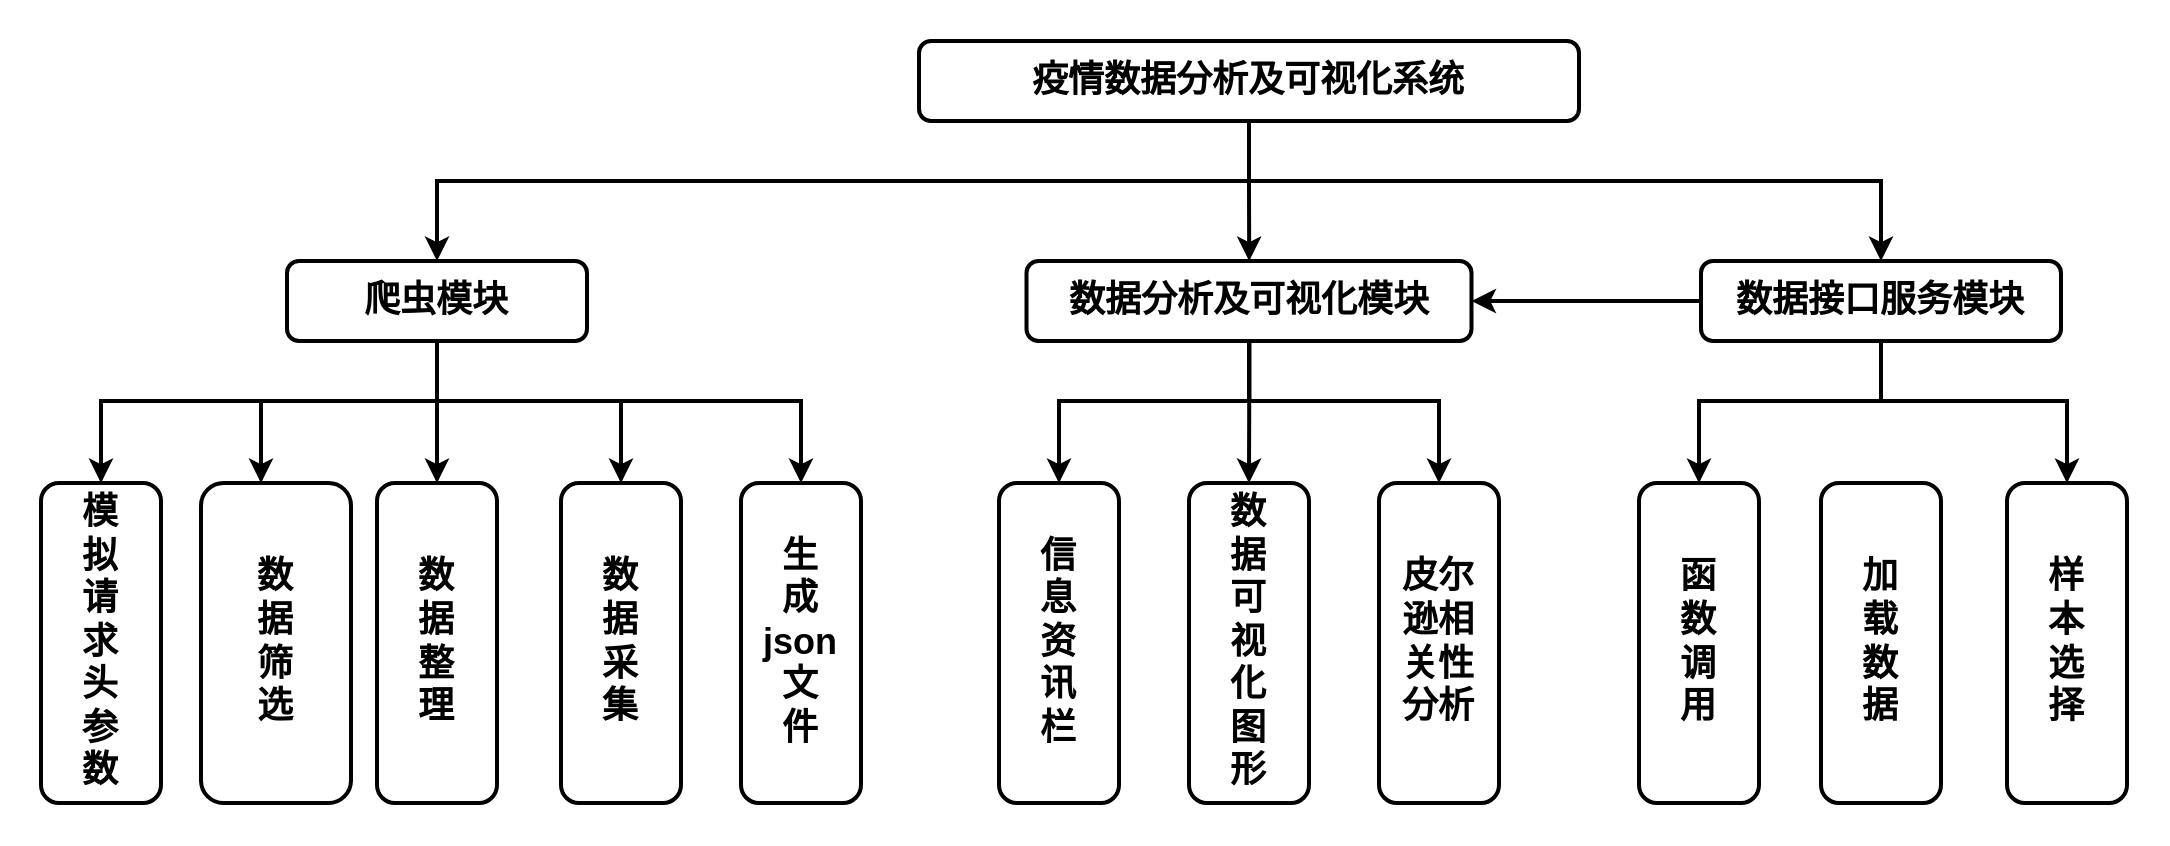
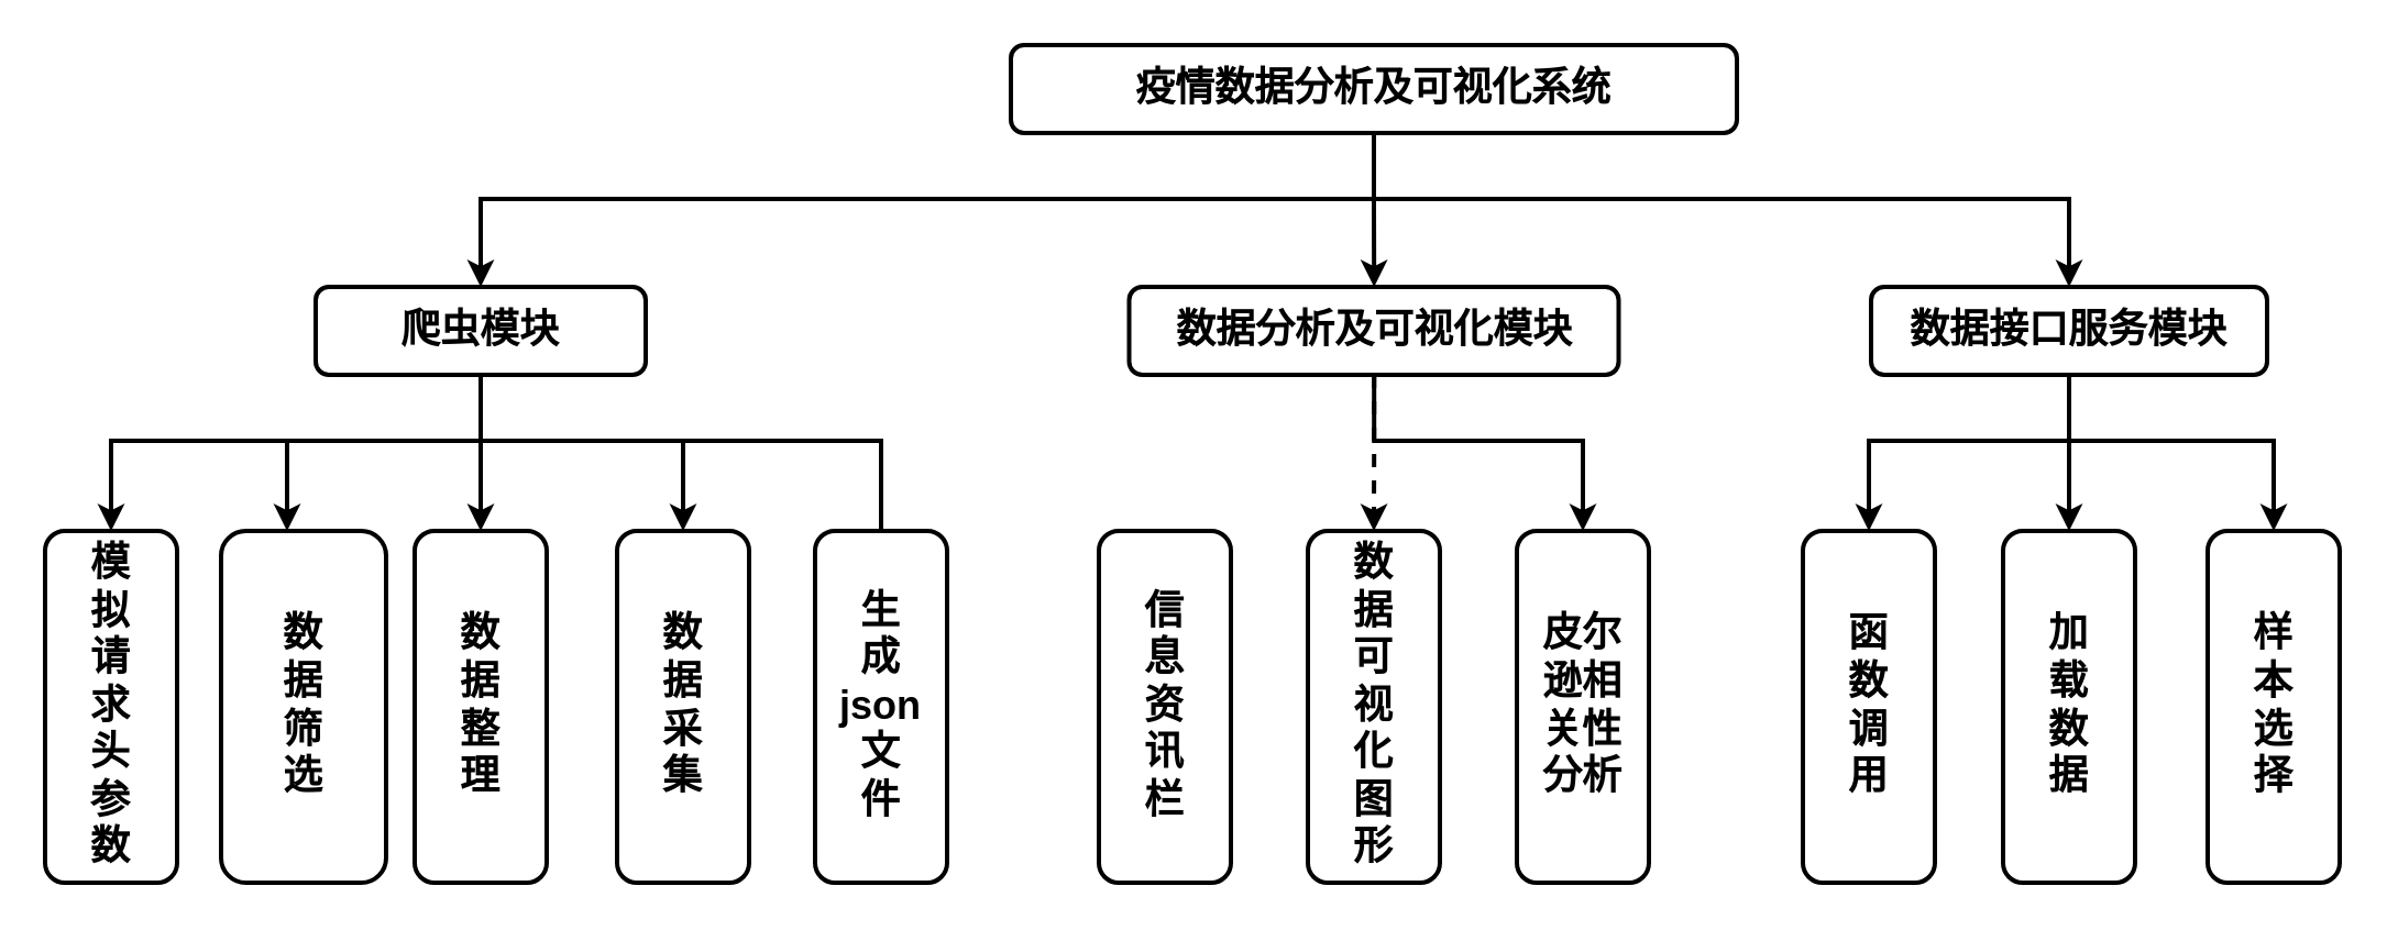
  <mxCell id="0" />
  <mxCell id="1" parent="0" />
  <mxCell id="2" value="" style="edgeStyle=orthogonalEdgeStyle;rounded=0;orthogonalLoop=1;jettySize=auto;html=1;fontSize=18;strokeWidth=2;fontStyle=1" edge="1" parent="1" source="5" target="9"><mxGeometry relative="1" as="geometry" /></mxCell>
  <mxCell id="3" value="" style="edgeStyle=orthogonalEdgeStyle;rounded=0;orthogonalLoop=1;jettySize=auto;html=1;fontSize=18;strokeWidth=2;fontStyle=1" edge="1" parent="1" source="5" target="15"><mxGeometry relative="1" as="geometry"><Array as="points"><mxPoint x="624" y="90" /><mxPoint x="218" y="90" /></Array></mxGeometry></mxCell>
  <mxCell id="4" value="" style="edgeStyle=orthogonalEdgeStyle;rounded=0;orthogonalLoop=1;jettySize=auto;html=1;fontSize=18;strokeWidth=2;fontStyle=1" edge="1" parent="1" source="5" target="19"><mxGeometry relative="1" as="geometry"><Array as="points"><mxPoint x="624" y="90" /><mxPoint x="940" y="90" /></Array></mxGeometry></mxCell>
  <mxCell id="5" value="&lt;font style=&quot;font-size: 18px;&quot;&gt;疫情数据分析及可视化系统&lt;/font&gt;" style="rounded=1;whiteSpace=wrap;html=1;strokeWidth=2;fontSize=18;fontStyle=1" vertex="1" parent="1"><mxGeometry x="459" y="20" width="330" height="40" as="geometry" /></mxCell>
- <mxCell id="6" value="" style="edgeStyle=orthogonalEdgeStyle;rounded=0;orthogonalLoop=1;jettySize=auto;html=1;fontSize=18;strokeWidth=2;fontStyle=1" edge="1" parent="1" source="9" target="25"><mxGeometry relative="1" as="geometry"><Array as="points"><mxPoint x="624" y="200" /><mxPoint x="529" y="200" /></Array></mxGeometry></mxCell>
  <mxCell id="7" value="" style="edgeStyle=orthogonalEdgeStyle;rounded=0;orthogonalLoop=1;jettySize=auto;html=1;fontSize=18;strokeWidth=2;fontStyle=1" edge="1" parent="1" source="9" target="26"><mxGeometry relative="1" as="geometry"><Array as="points"><mxPoint x="624" y="200" /><mxPoint x="719" y="200" /></Array></mxGeometry></mxCell>
- <mxCell id="8" value="" style="edgeStyle=orthogonalEdgeStyle;rounded=0;orthogonalLoop=1;jettySize=auto;html=1;fontSize=18;strokeWidth=2;fontStyle=1" edge="1" parent="1" source="9" target="27"><mxGeometry relative="1" as="geometry" /></mxCell>
+ <mxCell id="8" value="" style="edgeStyle=orthogonalEdgeStyle;rounded=0;orthogonalLoop=1;jettySize=auto;html=1;fontSize=18;strokeWidth=2;fontStyle=1;dashed=1;" edge="1" parent="1" source="9" target="27"><mxGeometry relative="1" as="geometry" /></mxCell>
  <mxCell id="9" value="&lt;font style=&quot;font-size: 18px;&quot;&gt;数据分析及可视化模块&lt;/font&gt;" style="whiteSpace=wrap;html=1;rounded=1;strokeWidth=2;fontSize=18;fontStyle=1" vertex="1" parent="1"><mxGeometry x="512.75" y="130" width="222.5" height="40" as="geometry" /></mxCell>
  <mxCell id="10" value="" style="edgeStyle=orthogonalEdgeStyle;rounded=0;orthogonalLoop=1;jettySize=auto;html=1;fontSize=18;strokeWidth=2;fontStyle=1" edge="1" parent="1" source="15" target="20"><mxGeometry relative="1" as="geometry"><Array as="points"><mxPoint x="218" y="220" /><mxPoint x="218" y="220" /></Array></mxGeometry></mxCell>
  <mxCell id="11" value="" style="edgeStyle=orthogonalEdgeStyle;rounded=0;orthogonalLoop=1;jettySize=auto;html=1;fontSize=18;strokeWidth=2;fontStyle=1" edge="1" parent="1" source="15" target="21"><mxGeometry relative="1" as="geometry"><Array as="points"><mxPoint x="218" y="200" /><mxPoint x="130" y="200" /></Array></mxGeometry></mxCell>
  <mxCell id="12" value="" style="edgeStyle=orthogonalEdgeStyle;rounded=0;orthogonalLoop=1;jettySize=auto;html=1;fontSize=18;strokeWidth=2;fontStyle=1" edge="1" parent="1" source="15" target="22"><mxGeometry relative="1" as="geometry"><Array as="points"><mxPoint x="218" y="200" /><mxPoint x="310" y="200" /></Array></mxGeometry></mxCell>
- <mxCell id="13" value="" style="edgeStyle=orthogonalEdgeStyle;rounded=0;orthogonalLoop=1;jettySize=auto;html=1;fontSize=18;strokeWidth=2;fontStyle=1" edge="1" parent="1" source="15" target="23"><mxGeometry relative="1" as="geometry"><Array as="points"><mxPoint x="218" y="200" /><mxPoint x="400" y="200" /></Array></mxGeometry></mxCell>
+ <mxCell id="13" value="" style="edgeStyle=orthogonalEdgeStyle;rounded=0;orthogonalLoop=1;jettySize=auto;html=1;fontSize=18;strokeWidth=2;fontStyle=1;endArrow=none;" edge="1" parent="1" source="15" target="23"><mxGeometry relative="1" as="geometry"><Array as="points"><mxPoint x="218" y="200" /><mxPoint x="400" y="200" /></Array></mxGeometry></mxCell>
  <mxCell id="14" value="" style="edgeStyle=orthogonalEdgeStyle;rounded=0;orthogonalLoop=1;jettySize=auto;html=1;fontSize=18;strokeWidth=2;fontStyle=1" edge="1" parent="1" source="15" target="24"><mxGeometry relative="1" as="geometry"><Array as="points"><mxPoint x="218" y="200" /><mxPoint x="50" y="200" /></Array></mxGeometry></mxCell>
  <mxCell id="15" value="&lt;font style=&quot;font-size: 18px;&quot;&gt;爬虫模块&lt;/font&gt;" style="whiteSpace=wrap;html=1;rounded=1;strokeWidth=2;fontSize=18;fontStyle=1" vertex="1" parent="1"><mxGeometry x="143" y="130" width="150" height="40" as="geometry" /></mxCell>
- <mxCell id="16" value="" style="edgeStyle=orthogonalEdgeStyle;rounded=0;orthogonalLoop=1;jettySize=auto;html=1;fontSize=18;strokeWidth=2;fontStyle=1;" edge="1" parent="1" source="19" target="9"><mxGeometry relative="1" as="geometry" /></mxCell>
+ <mxCell id="16" value="" style="edgeStyle=orthogonalEdgeStyle;rounded=0;orthogonalLoop=1;jettySize=auto;html=1;fontSize=18;strokeWidth=2;fontStyle=1" edge="1" parent="1" source="19" target="28"><mxGeometry relative="1" as="geometry" /></mxCell>
  <mxCell id="17" value="" style="edgeStyle=orthogonalEdgeStyle;rounded=0;orthogonalLoop=1;jettySize=auto;html=1;fontSize=18;strokeWidth=2;fontStyle=1" edge="1" parent="1" source="19" target="29"><mxGeometry relative="1" as="geometry"><Array as="points"><mxPoint x="940" y="200" /><mxPoint x="849" y="200" /></Array></mxGeometry></mxCell>
  <mxCell id="18" value="" style="edgeStyle=orthogonalEdgeStyle;rounded=0;orthogonalLoop=1;jettySize=auto;html=1;fontSize=18;strokeWidth=2;fontStyle=1" edge="1" parent="1" source="19" target="30"><mxGeometry relative="1" as="geometry"><Array as="points"><mxPoint x="940" y="200" /><mxPoint x="1033" y="200" /></Array></mxGeometry></mxCell>
  <mxCell id="19" value="&lt;font style=&quot;font-size: 18px;&quot;&gt;数据接口服务模块&lt;/font&gt;" style="whiteSpace=wrap;html=1;rounded=1;strokeWidth=2;fontSize=18;fontStyle=1" vertex="1" parent="1"><mxGeometry x="850" y="130" width="180" height="40" as="geometry" /></mxCell>
  <mxCell id="20" value="数&lt;br&gt;据&lt;br&gt;整&lt;br&gt;理" style="whiteSpace=wrap;html=1;rounded=1;strokeWidth=2;fontSize=18;fontStyle=1" vertex="1" parent="1"><mxGeometry x="188" y="241" width="60" height="160" as="geometry" /></mxCell>
  <mxCell id="21" value="数&lt;br&gt;据&lt;br&gt;筛&lt;br&gt;选" style="whiteSpace=wrap;html=1;rounded=1;strokeWidth=2;fontSize=18;fontStyle=1" vertex="1" parent="1"><mxGeometry x="100" y="241" width="75" height="160" as="geometry" /></mxCell>
  <mxCell id="22" value="数&lt;br&gt;据&lt;br&gt;采&lt;br&gt;集" style="whiteSpace=wrap;html=1;rounded=1;strokeWidth=2;fontSize=18;fontStyle=1" vertex="1" parent="1"><mxGeometry x="280" y="241" width="60" height="160" as="geometry" /></mxCell>
  <mxCell id="23" value="生&lt;br&gt;成&lt;br&gt;json&lt;br&gt;文&lt;br&gt;件" style="whiteSpace=wrap;html=1;rounded=1;strokeWidth=2;fontSize=18;fontStyle=1" vertex="1" parent="1"><mxGeometry x="370" y="241" width="60" height="160" as="geometry" /></mxCell>
  <mxCell id="24" value="模&lt;br&gt;拟&lt;br&gt;请&lt;br&gt;求&lt;br&gt;头&lt;br&gt;参&lt;br&gt;数" style="whiteSpace=wrap;html=1;rounded=1;strokeWidth=2;fontSize=18;fontStyle=1" vertex="1" parent="1"><mxGeometry x="20" y="241" width="60" height="160" as="geometry" /></mxCell>
  <mxCell id="25" value="信&lt;br&gt;息&lt;br&gt;资&lt;br&gt;讯&lt;br&gt;栏" style="whiteSpace=wrap;html=1;rounded=1;strokeWidth=2;fontSize=18;fontStyle=1" vertex="1" parent="1"><mxGeometry x="499" y="241" width="60" height="160" as="geometry" /></mxCell>
  <mxCell id="26" value="皮尔&lt;br&gt;逊相&lt;br&gt;关性&lt;br&gt;分析" style="whiteSpace=wrap;html=1;rounded=1;strokeWidth=2;fontSize=18;fontStyle=1" vertex="1" parent="1"><mxGeometry x="689" y="241" width="60" height="160" as="geometry" /></mxCell>
  <mxCell id="27" value="数&lt;br&gt;据&lt;br&gt;可&lt;br&gt;视&lt;br&gt;化&lt;br&gt;图&lt;br&gt;形" style="whiteSpace=wrap;html=1;rounded=1;strokeWidth=2;fontSize=18;fontStyle=1" vertex="1" parent="1"><mxGeometry x="594" y="241" width="60" height="160" as="geometry" /></mxCell>
  <mxCell id="28" value="加&lt;br&gt;载&lt;br&gt;数&lt;br&gt;据" style="whiteSpace=wrap;html=1;fontSize=18;rounded=1;strokeWidth=2;fontStyle=1" vertex="1" parent="1"><mxGeometry x="910" y="241" width="60" height="160" as="geometry" /></mxCell>
  <mxCell id="29" value="函&lt;br&gt;数&lt;br&gt;调&lt;br&gt;用" style="whiteSpace=wrap;html=1;fontSize=18;rounded=1;strokeWidth=2;fontStyle=1" vertex="1" parent="1"><mxGeometry x="819" y="241" width="60" height="160" as="geometry" /></mxCell>
  <mxCell id="30" value="样&lt;br&gt;本&lt;br&gt;选&lt;br&gt;择" style="whiteSpace=wrap;html=1;fontSize=18;rounded=1;strokeWidth=2;fontStyle=1" vertex="1" parent="1"><mxGeometry x="1003" y="241" width="60" height="160" as="geometry" /></mxCell>
